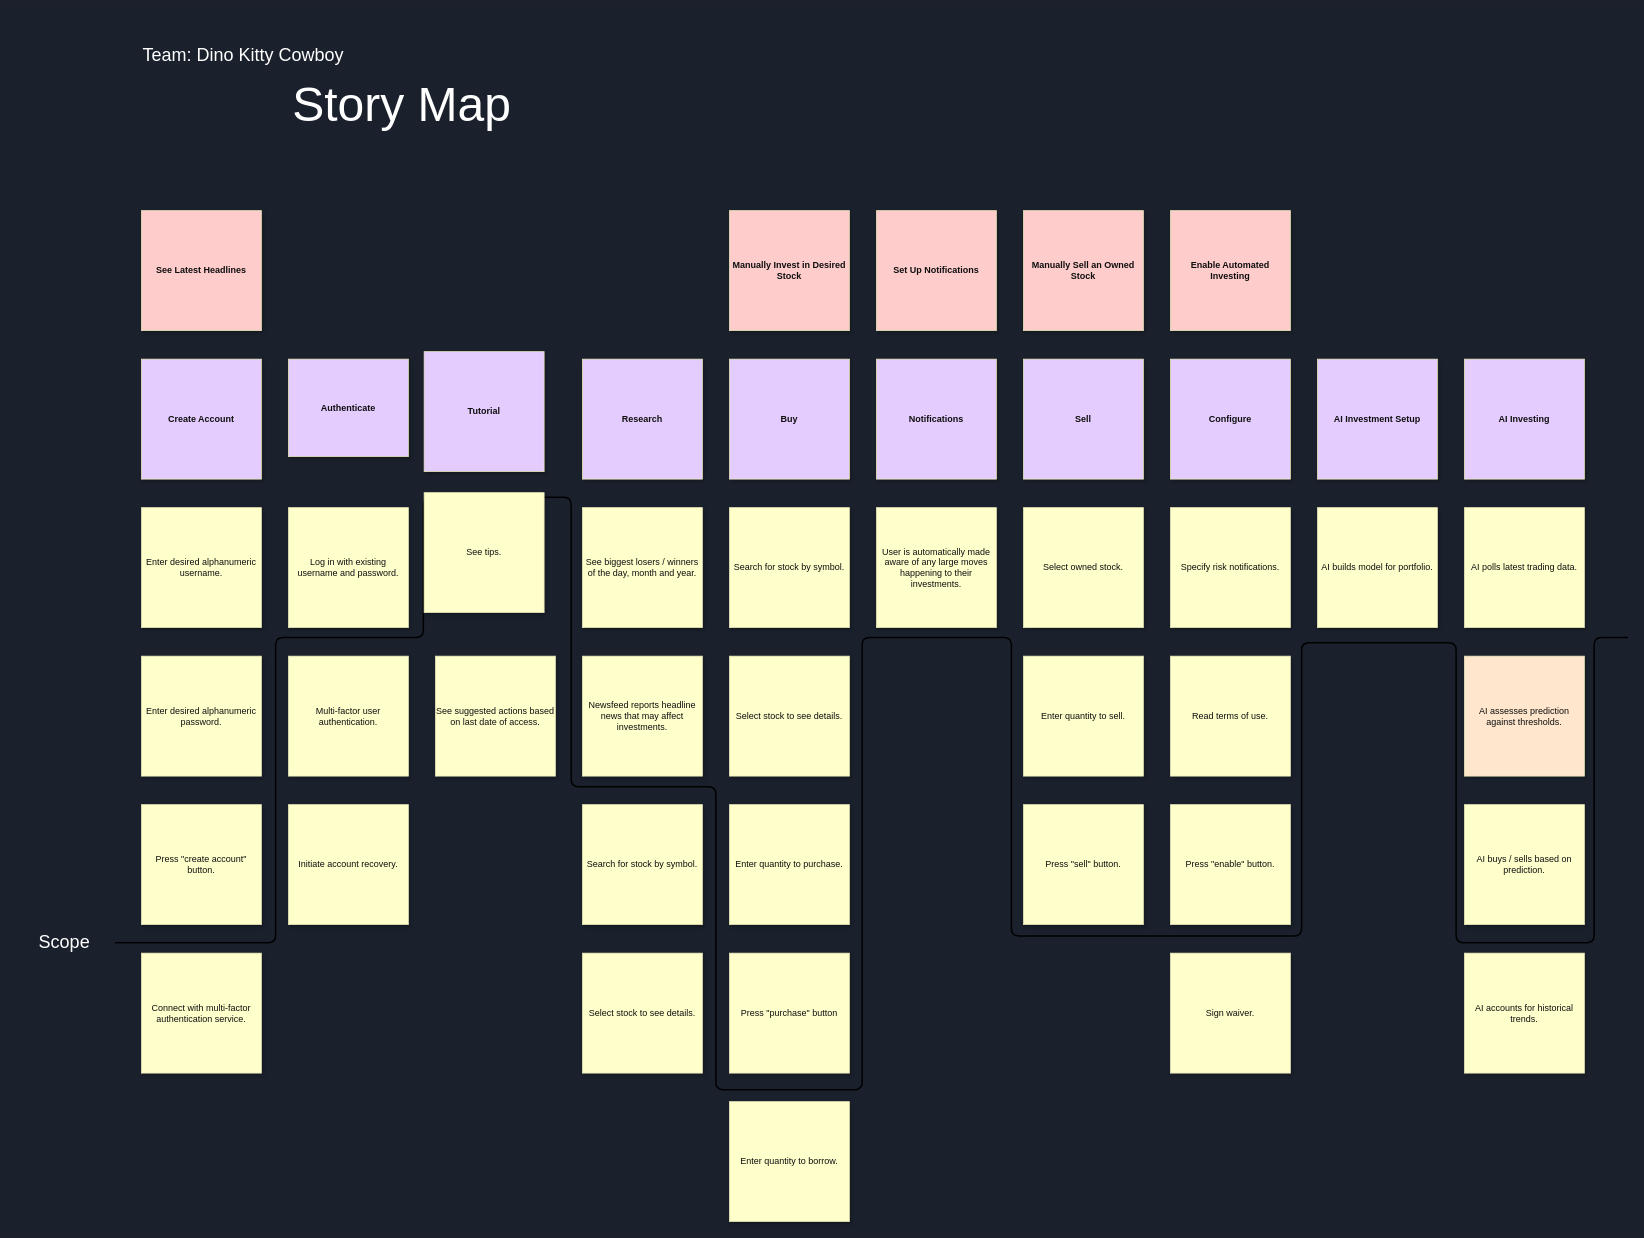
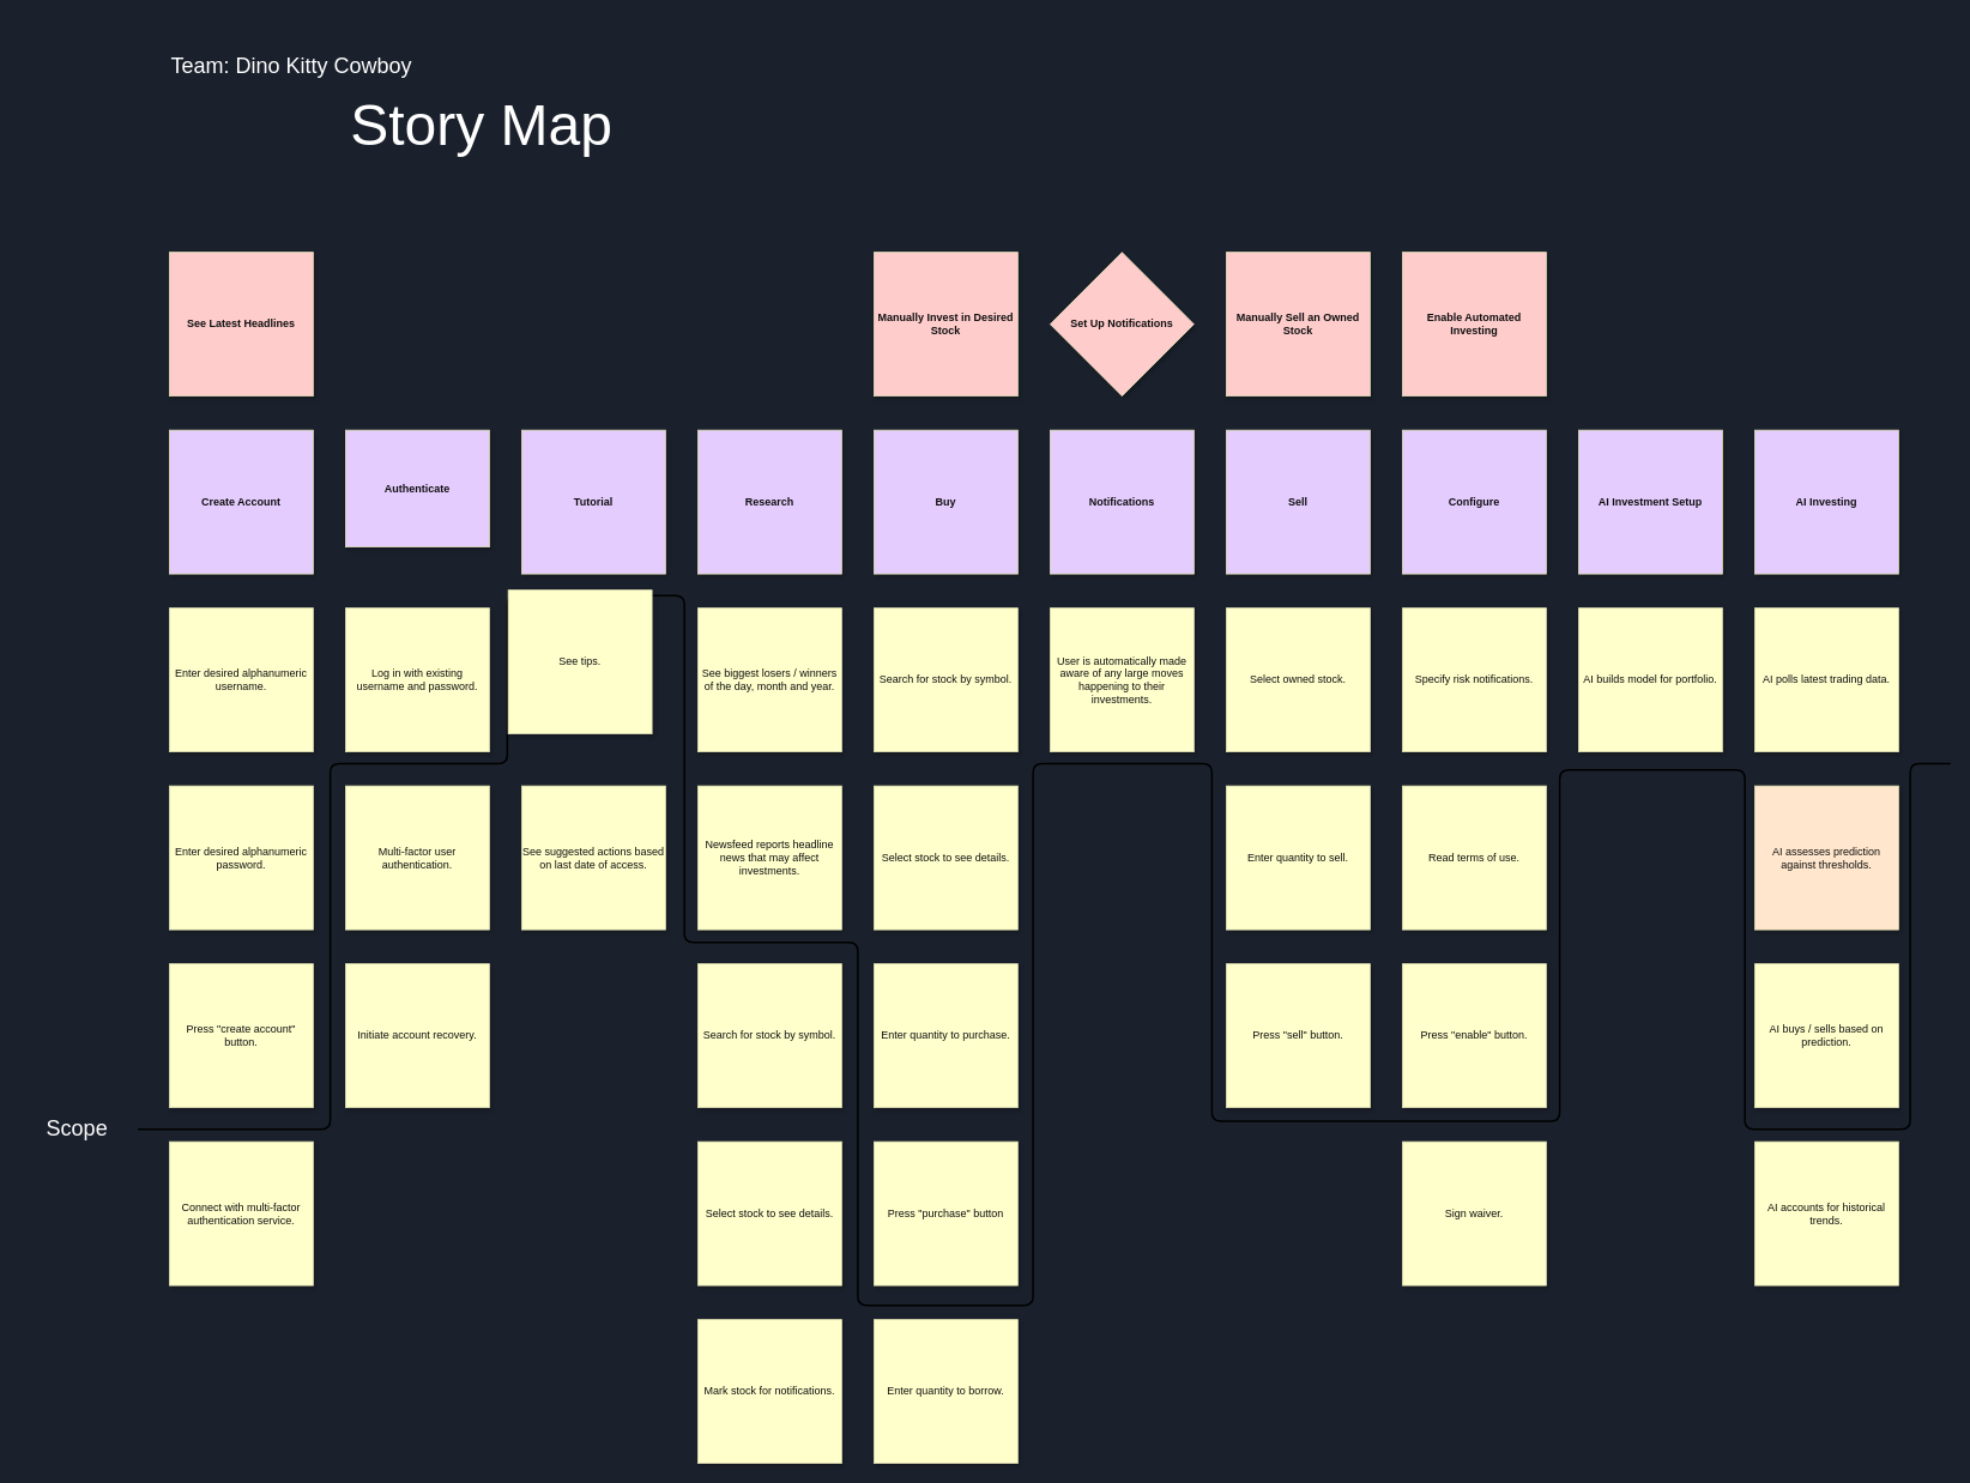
  <mxCell id="0" />
  <mxCell id="1" parent="0" />
  <mxCell id="2" value="&lt;font color=&quot;#0f0f0f&quot;&gt;Authenticate&lt;/font&gt;" style="whiteSpace=wrap;html=1;aspect=fixed;fillColor=#E5CCFF;shadow=1;rounded=0;strokeColor=#E6E6B8;fontStyle=1" vertex="1" parent="1"><mxGeometry x="384" y="478" width="160" height="130" as="geometry" /></mxCell>
  <mxCell id="3" value="&lt;font color=&quot;#0f0f0f&quot;&gt;Research&lt;/font&gt;" style="whiteSpace=wrap;html=1;aspect=fixed;fillColor=#E5CCFF;shadow=1;rounded=0;strokeColor=#E6E6B8;fontStyle=1" vertex="1" parent="1"><mxGeometry x="776" y="478" width="160" height="160" as="geometry" /></mxCell>
  <mxCell id="4" value="&lt;font color=&quot;#0f0f0f&quot;&gt;Notifications&lt;/font&gt;" style="whiteSpace=wrap;html=1;aspect=fixed;fillColor=#E5CCFF;shadow=1;rounded=0;strokeColor=#E6E6B8;fontStyle=1" vertex="1" parent="1"><mxGeometry x="1168" y="478" width="160" height="160" as="geometry" /></mxCell>
  <mxCell id="5" value="&lt;font color=&quot;#0f0f0f&quot;&gt;Enter desired alphanumeric username.&lt;/font&gt;" style="whiteSpace=wrap;html=1;aspect=fixed;fillColor=#FFFFCC;shadow=1;rounded=0;strokeColor=#E6E6B8;fontStyle=0" vertex="1" parent="1"><mxGeometry x="188" y="676" width="160" height="160" as="geometry" /></mxCell>
  <mxCell id="6" value="&lt;font color=&quot;#0f0f0f&quot;&gt;Log in with existing username and password.&lt;/font&gt;" style="whiteSpace=wrap;html=1;aspect=fixed;fillColor=#FFFFCC;shadow=1;rounded=0;strokeColor=#E6E6B8;fontStyle=0" vertex="1" parent="1"><mxGeometry x="384" y="676" width="160" height="160" as="geometry" /></mxCell>
  <mxCell id="7" value="&lt;font color=&quot;#0f0f0f&quot;&gt;See biggest losers / winners of the day, month and year.&lt;/font&gt;" style="whiteSpace=wrap;html=1;aspect=fixed;fillColor=#FFFFCC;shadow=1;rounded=0;strokeColor=#E6E6B8;fontStyle=0" vertex="1" parent="1"><mxGeometry x="776" y="676" width="160" height="160" as="geometry" /></mxCell>
  <mxCell id="8" value="&lt;font color=&quot;#0f0f0f&quot;&gt;Newsfeed reports headline news that may affect investments.&lt;/font&gt;" style="whiteSpace=wrap;html=1;aspect=fixed;fillColor=#FFFFCC;shadow=1;rounded=0;strokeColor=#E6E6B8;fontStyle=0" vertex="1" parent="1"><mxGeometry x="776" y="874" width="160" height="160" as="geometry" /></mxCell>
  <mxCell id="9" value="&lt;font color=&quot;#0f0f0f&quot;&gt;Search for stock by symbol.&lt;/font&gt;" style="whiteSpace=wrap;html=1;aspect=fixed;fillColor=#FFFFCC;shadow=1;rounded=0;strokeColor=#E6E6B8;fontStyle=0" vertex="1" parent="1"><mxGeometry x="972" y="676" width="160" height="160" as="geometry" /></mxCell>
  <mxCell id="10" value="&lt;font color=&quot;#0f0f0f&quot;&gt;User is automatically made aware of any large moves happening to their investments.&lt;/font&gt;" style="whiteSpace=wrap;html=1;aspect=fixed;fillColor=#FFFFCC;shadow=1;rounded=0;strokeColor=#E6E6B8;fontStyle=0" vertex="1" parent="1"><mxGeometry x="1168" y="676" width="160" height="160" as="geometry" /></mxCell>
  <mxCell id="11" value="Story Map" style="text;html=1;align=center;verticalAlign=middle;resizable=0;points=[];autosize=1;strokeColor=none;fillColor=none;fontSize=64;fontColor=#FFFFFF;" vertex="1" parent="1"><mxGeometry x="384" y="98" width="302" height="81" as="geometry" /></mxCell>
  <mxCell id="12" value="&lt;font color=&quot;#0f0f0f&quot;&gt;Multi-factor user authentication.&lt;/font&gt;" style="whiteSpace=wrap;html=1;aspect=fixed;fillColor=#FFFFCC;shadow=1;rounded=0;strokeColor=#E6E6B8;fontStyle=0" vertex="1" parent="1"><mxGeometry x="384" y="874" width="160" height="160" as="geometry" /></mxCell>
  <mxCell id="13" value="&lt;font color=&quot;#0f0f0f&quot;&gt;Create Account&lt;/font&gt;" style="whiteSpace=wrap;html=1;aspect=fixed;fillColor=#E5CCFF;shadow=1;rounded=0;strokeColor=#E6E6B8;fontStyle=1" vertex="1" parent="1"><mxGeometry x="188" y="478" width="160" height="160" as="geometry" /></mxCell>
  <mxCell id="14" value="&lt;font color=&quot;#0f0f0f&quot;&gt;Initiate account recovery.&lt;/font&gt;" style="whiteSpace=wrap;html=1;aspect=fixed;fillColor=#FFFFCC;shadow=1;rounded=0;strokeColor=#E6E6B8;fontStyle=0" vertex="1" parent="1"><mxGeometry x="384" y="1072" width="160" height="160" as="geometry" /></mxCell>
  <mxCell id="15" value="&lt;font color=&quot;#0f0f0f&quot;&gt;Enter desired alphanumeric password.&lt;/font&gt;" style="whiteSpace=wrap;html=1;aspect=fixed;fillColor=#FFFFCC;shadow=1;rounded=0;strokeColor=#E6E6B8;fontStyle=0" vertex="1" parent="1"><mxGeometry x="188" y="874" width="160" height="160" as="geometry" /></mxCell>
  <mxCell id="16" value="&lt;font color=&quot;#0f0f0f&quot;&gt;Connect with multi-factor authentication service.&lt;/font&gt;" style="whiteSpace=wrap;html=1;aspect=fixed;fillColor=#FFFFCC;shadow=1;rounded=0;strokeColor=#E6E6B8;fontStyle=0" vertex="1" parent="1"><mxGeometry x="188" y="1270" width="160" height="160" as="geometry" /></mxCell>
  <mxCell id="17" value="&lt;font color=&quot;#0f0f0f&quot;&gt;Press &quot;create account&quot; button.&lt;/font&gt;" style="whiteSpace=wrap;html=1;aspect=fixed;fillColor=#FFFFCC;shadow=1;rounded=0;strokeColor=#E6E6B8;fontStyle=0" vertex="1" parent="1"><mxGeometry x="188" y="1072" width="160" height="160" as="geometry" /></mxCell>
  <mxCell id="18" value="&lt;font color=&quot;#0f0f0f&quot;&gt;See Latest Headlines&lt;/font&gt;" style="whiteSpace=wrap;html=1;aspect=fixed;fillColor=#FFCCCC;shadow=1;rounded=0;strokeColor=#E6E6B8;fontStyle=1" vertex="1" parent="1"><mxGeometry x="188" y="280" width="160" height="160" as="geometry" /></mxCell>
  <mxCell id="19" value="" style="endArrow=none;html=1;fontSize=64;fontColor=#FFFFFF;strokeWidth=2;" edge="1" parent="1"><mxGeometry width="50" height="50" relative="1" as="geometry"><mxPoint x="153" y="1256" as="sourcePoint" /><mxPoint x="2170" y="849" as="targetPoint" /><Array as="points"><mxPoint x="367" y="1256" /><mxPoint x="367" y="849" /><mxPoint x="564" y="849" /><mxPoint x="564" y="662" /><mxPoint x="761" y="662" /><mxPoint x="761" y="1048" /><mxPoint x="954" y="1048" /><mxPoint x="954" y="1452" /><mxPoint x="1149" y="1452" /><mxPoint x="1149" y="849" /><mxPoint x="1348" y="849" /><mxPoint x="1348" y="1247" /><mxPoint x="1537" y="1247" /><mxPoint x="1735" y="1247" /><mxPoint x="1735" y="856" /><mxPoint x="1941" y="856" /><mxPoint x="1941" y="1256" /><mxPoint x="2125" y="1256" /><mxPoint x="2125" y="849" /></Array></mxGeometry></mxCell>
- <mxCell id="20" value="&lt;font color=&quot;#0f0f0f&quot;&gt;Set Up Notifications&lt;/font&gt;" style="whiteSpace=wrap;html=1;aspect=fixed;fillColor=#FFCCCC;shadow=1;rounded=0;strokeColor=#E6E6B8;fontStyle=1" vertex="1" parent="1"><mxGeometry x="1168" y="280" width="160" height="160" as="geometry" /></mxCell>
+ <mxCell id="20" value="&lt;font color=&quot;#0f0f0f&quot;&gt;Set Up Notifications&lt;/font&gt;" style="rhombus;whiteSpace=wrap;html=1;aspect=fixed;fillColor=#FFCCCC;shadow=1;strokeColor=#E6E6B8;fontStyle=1;" vertex="1" parent="1"><mxGeometry x="1168" y="280" width="160" height="160" as="geometry" /></mxCell>
  <mxCell id="21" value="&lt;font color=&quot;#0f0f0f&quot;&gt;Manually Invest in Desired Stock&lt;/font&gt;" style="whiteSpace=wrap;html=1;aspect=fixed;fillColor=#FFCCCC;shadow=1;rounded=0;strokeColor=#E6E6B8;fontStyle=1" vertex="1" parent="1"><mxGeometry x="972" y="280" width="160" height="160" as="geometry" /></mxCell>
  <mxCell id="22" value="&lt;font color=&quot;#0f0f0f&quot;&gt;Buy&lt;/font&gt;" style="whiteSpace=wrap;html=1;aspect=fixed;fillColor=#E5CCFF;shadow=1;rounded=0;strokeColor=#E6E6B8;fontStyle=1" vertex="1" parent="1"><mxGeometry x="972" y="478" width="160" height="160" as="geometry" /></mxCell>
  <mxCell id="23" value="&lt;font color=&quot;#0f0f0f&quot;&gt;Select stock to see details.&lt;/font&gt;" style="whiteSpace=wrap;html=1;aspect=fixed;fillColor=#FFFFCC;shadow=1;rounded=0;strokeColor=#E6E6B8;fontStyle=0" vertex="1" parent="1"><mxGeometry x="972" y="874" width="160" height="160" as="geometry" /></mxCell>
  <mxCell id="24" value="&lt;font color=&quot;#0f0f0f&quot;&gt;Enter quantity to purchase.&lt;/font&gt;" style="whiteSpace=wrap;html=1;aspect=fixed;fillColor=#FFFFCC;shadow=1;rounded=0;strokeColor=#E6E6B8;fontStyle=0" vertex="1" parent="1"><mxGeometry x="972" y="1072" width="160" height="160" as="geometry" /></mxCell>
  <mxCell id="25" value="&lt;font color=&quot;#0f0f0f&quot;&gt;Press &quot;purchase&quot; button&lt;/font&gt;" style="whiteSpace=wrap;html=1;aspect=fixed;fillColor=#FFFFCC;shadow=1;rounded=0;strokeColor=#E6E6B8;fontStyle=0" vertex="1" parent="1"><mxGeometry x="972" y="1270" width="160" height="160" as="geometry" /></mxCell>
  <mxCell id="26" value="&lt;font color=&quot;#0f0f0f&quot;&gt;Manually Sell an Owned Stock&lt;/font&gt;" style="whiteSpace=wrap;html=1;aspect=fixed;fillColor=#FFCCCC;shadow=1;rounded=0;strokeColor=#E6E6B8;fontStyle=1" vertex="1" parent="1"><mxGeometry x="1364" y="280" width="160" height="160" as="geometry" /></mxCell>
  <mxCell id="27" value="&lt;font color=&quot;#0f0f0f&quot;&gt;Sell&lt;/font&gt;" style="whiteSpace=wrap;html=1;aspect=fixed;fillColor=#E5CCFF;shadow=1;rounded=0;strokeColor=#E6E6B8;fontStyle=1" vertex="1" parent="1"><mxGeometry x="1364" y="478" width="160" height="160" as="geometry" /></mxCell>
  <mxCell id="28" value="&lt;font color=&quot;#0f0f0f&quot;&gt;Select owned stock.&lt;/font&gt;" style="whiteSpace=wrap;html=1;aspect=fixed;fillColor=#FFFFCC;shadow=1;rounded=0;strokeColor=#E6E6B8;fontStyle=0" vertex="1" parent="1"><mxGeometry x="1364" y="676" width="160" height="160" as="geometry" /></mxCell>
  <mxCell id="29" value="&lt;font color=&quot;#0f0f0f&quot;&gt;Enter quantity to sell.&lt;/font&gt;" style="whiteSpace=wrap;html=1;aspect=fixed;fillColor=#FFFFCC;shadow=1;rounded=0;strokeColor=#E6E6B8;fontStyle=0" vertex="1" parent="1"><mxGeometry x="1364" y="874" width="160" height="160" as="geometry" /></mxCell>
  <mxCell id="30" value="&lt;font color=&quot;#0f0f0f&quot;&gt;Press &quot;sell&quot; button.&lt;/font&gt;" style="whiteSpace=wrap;html=1;aspect=fixed;fillColor=#FFFFCC;shadow=1;rounded=0;strokeColor=#E6E6B8;fontStyle=0" vertex="1" parent="1"><mxGeometry x="1364" y="1072" width="160" height="160" as="geometry" /></mxCell>
  <mxCell id="31" value="&lt;font color=&quot;#0f0f0f&quot;&gt;Enter quantity to borrow.&lt;/font&gt;" style="whiteSpace=wrap;html=1;aspect=fixed;fillColor=#FFFFCC;shadow=1;rounded=0;strokeColor=#E6E6B8;fontStyle=0" vertex="1" parent="1"><mxGeometry x="972" y="1468" width="160" height="160" as="geometry" /></mxCell>
- <mxCell id="32" value="&lt;font color=&quot;#0f0f0f&quot;&gt;Tutorial&lt;/font&gt;" style="whiteSpace=wrap;html=1;aspect=fixed;fillColor=#E5CCFF;shadow=1;rounded=0;strokeColor=#E6E6B8;fontStyle=1" vertex="1" parent="1"><mxGeometry x="565" y="468" width="160" height="160" as="geometry" /></mxCell>
+ <mxCell id="32" value="&lt;font color=&quot;#0f0f0f&quot;&gt;Tutorial&lt;/font&gt;" style="whiteSpace=wrap;html=1;aspect=fixed;fillColor=#E5CCFF;shadow=1;rounded=0;strokeColor=#E6E6B8;fontStyle=1" vertex="1" parent="1"><mxGeometry x="580" y="478" width="160" height="160" as="geometry" /></mxCell>
  <mxCell id="33" value="&lt;font color=&quot;#0f0f0f&quot;&gt;See tips.&lt;/font&gt;" style="whiteSpace=wrap;html=1;aspect=fixed;fillColor=#FFFFCC;shadow=1;rounded=0;strokeColor=#E6E6B8;fontStyle=0" vertex="1" parent="1"><mxGeometry x="565" y="656" width="160" height="160" as="geometry" /></mxCell>
  <mxCell id="34" value="&lt;font color=&quot;#0f0f0f&quot;&gt;See suggested actions based on last date of access.&lt;/font&gt;" style="whiteSpace=wrap;html=1;aspect=fixed;fillColor=#FFFFCC;shadow=1;rounded=0;strokeColor=#E6E6B8;fontStyle=0" vertex="1" parent="1"><mxGeometry x="580" y="874" width="160" height="160" as="geometry" /></mxCell>
  <mxCell id="35" value="&lt;font color=&quot;#0f0f0f&quot;&gt;Enable Automated Investing&lt;/font&gt;" style="whiteSpace=wrap;html=1;aspect=fixed;fillColor=#FFCCCC;shadow=1;rounded=0;strokeColor=#E6E6B8;fontStyle=1" vertex="1" parent="1"><mxGeometry x="1560" y="280" width="160" height="160" as="geometry" /></mxCell>
  <mxCell id="36" value="&lt;font color=&quot;#0f0f0f&quot;&gt;Configure&lt;/font&gt;" style="whiteSpace=wrap;html=1;aspect=fixed;fillColor=#E5CCFF;shadow=1;rounded=0;strokeColor=#E6E6B8;fontStyle=1" vertex="1" parent="1"><mxGeometry x="1560" y="478" width="160" height="160" as="geometry" /></mxCell>
  <mxCell id="37" value="&lt;font color=&quot;#0f0f0f&quot;&gt;Specify risk notifications.&lt;/font&gt;" style="whiteSpace=wrap;html=1;aspect=fixed;fillColor=#FFFFCC;shadow=1;rounded=0;strokeColor=#E6E6B8;fontStyle=0" vertex="1" parent="1"><mxGeometry x="1560" y="676" width="160" height="160" as="geometry" /></mxCell>
  <mxCell id="38" value="&lt;font color=&quot;#0f0f0f&quot;&gt;Read terms of use.&lt;/font&gt;" style="whiteSpace=wrap;html=1;aspect=fixed;fillColor=#FFFFCC;shadow=1;rounded=0;strokeColor=#E6E6B8;fontStyle=0" vertex="1" parent="1"><mxGeometry x="1560" y="874" width="160" height="160" as="geometry" /></mxCell>
  <mxCell id="39" value="&lt;font color=&quot;#0f0f0f&quot;&gt;Press &quot;enable&quot; button.&lt;/font&gt;" style="whiteSpace=wrap;html=1;aspect=fixed;fillColor=#FFFFCC;shadow=1;rounded=0;strokeColor=#E6E6B8;fontStyle=0" vertex="1" parent="1"><mxGeometry x="1560" y="1072" width="160" height="160" as="geometry" /></mxCell>
  <mxCell id="40" value="&lt;font color=&quot;#0f0f0f&quot;&gt;Sign waiver.&lt;/font&gt;" style="whiteSpace=wrap;html=1;aspect=fixed;fillColor=#FFFFCC;shadow=1;rounded=0;strokeColor=#E6E6B8;fontStyle=0" vertex="1" parent="1"><mxGeometry x="1560" y="1270" width="160" height="160" as="geometry" /></mxCell>
  <mxCell id="41" value="&lt;font color=&quot;#0f0f0f&quot;&gt;AI Investment Setup&lt;/font&gt;" style="whiteSpace=wrap;html=1;aspect=fixed;fillColor=#E5CCFF;shadow=1;rounded=0;strokeColor=#E6E6B8;fontStyle=1" vertex="1" parent="1"><mxGeometry x="1756" y="478" width="160" height="160" as="geometry" /></mxCell>
  <mxCell id="42" value="&lt;span style=&quot;color: rgb(15 , 15 , 15)&quot;&gt;AI builds model for portfolio.&lt;/span&gt;" style="whiteSpace=wrap;html=1;aspect=fixed;fillColor=#FFFFCC;shadow=1;rounded=0;strokeColor=#E6E6B8;fontStyle=0" vertex="1" parent="1"><mxGeometry x="1756" y="676" width="160" height="160" as="geometry" /></mxCell>
  <mxCell id="43" value="&lt;span style=&quot;color: rgb(15 , 15 , 15)&quot;&gt;AI polls latest trading data.&lt;/span&gt;" style="whiteSpace=wrap;html=1;aspect=fixed;fillColor=#FFFFCC;shadow=1;rounded=0;strokeColor=#E6E6B8;fontStyle=0" vertex="1" parent="1"><mxGeometry x="1952" y="676" width="160" height="160" as="geometry" /></mxCell>
  <mxCell id="44" value="&lt;span style=&quot;color: rgb(15 , 15 , 15)&quot;&gt;AI assesses prediction against thresholds.&lt;/span&gt;" style="whiteSpace=wrap;html=1;aspect=fixed;fillColor=#ffe6cc;shadow=1;rounded=0;strokeColor=#E6E6B8;fontStyle=0;" vertex="1" parent="1"><mxGeometry x="1952" y="874" width="160" height="160" as="geometry" /></mxCell>
  <mxCell id="45" value="&lt;span style=&quot;color: rgb(15 , 15 , 15)&quot;&gt;AI buys / sells based on prediction.&lt;/span&gt;" style="whiteSpace=wrap;html=1;aspect=fixed;fillColor=#FFFFCC;shadow=1;rounded=0;strokeColor=#E6E6B8;fontStyle=0" vertex="1" parent="1"><mxGeometry x="1952" y="1072" width="160" height="160" as="geometry" /></mxCell>
  <mxCell id="46" value="&lt;span style=&quot;color: rgb(15 , 15 , 15)&quot;&gt;AI accounts for historical trends.&lt;/span&gt;" style="whiteSpace=wrap;html=1;aspect=fixed;fillColor=#FFFFCC;shadow=1;rounded=0;strokeColor=#E6E6B8;fontStyle=0" vertex="1" parent="1"><mxGeometry x="1952" y="1270" width="160" height="160" as="geometry" /></mxCell>
  <mxCell id="47" value="&lt;font color=&quot;#0f0f0f&quot;&gt;AI Investing&lt;/font&gt;" style="whiteSpace=wrap;html=1;aspect=fixed;fillColor=#E5CCFF;shadow=1;rounded=0;strokeColor=#E6E6B8;fontStyle=1" vertex="1" parent="1"><mxGeometry x="1952" y="478" width="160" height="160" as="geometry" /></mxCell>
  <mxCell id="48" value="&lt;font color=&quot;#0f0f0f&quot;&gt;Search for stock by symbol.&lt;/font&gt;" style="whiteSpace=wrap;html=1;aspect=fixed;fillColor=#FFFFCC;shadow=1;rounded=0;strokeColor=#E6E6B8;fontStyle=0" vertex="1" parent="1"><mxGeometry x="776" y="1072" width="160" height="160" as="geometry" /></mxCell>
  <mxCell id="49" value="&lt;font color=&quot;#0f0f0f&quot;&gt;Select stock to see details.&lt;/font&gt;" style="whiteSpace=wrap;html=1;aspect=fixed;fillColor=#FFFFCC;shadow=1;rounded=0;strokeColor=#E6E6B8;fontStyle=0" vertex="1" parent="1"><mxGeometry x="776" y="1270" width="160" height="160" as="geometry" /></mxCell>
+ <mxCell id="50" value="&lt;font color=&quot;#0f0f0f&quot;&gt;Mark stock for notifications.&lt;/font&gt;" style="whiteSpace=wrap;html=1;aspect=fixed;fillColor=#FFFFCC;shadow=1;rounded=0;strokeColor=#E6E6B8;fontStyle=0" vertex="1" parent="1"><mxGeometry x="776" y="1468" width="160" height="160" as="geometry" /></mxCell>
  <mxCell id="51" value="&lt;font style=&quot;font-size: 24px&quot;&gt;Team: Dino Kitty Cowboy&lt;/font&gt;" style="text;html=1;strokeColor=none;fillColor=none;align=left;verticalAlign=middle;whiteSpace=wrap;rounded=0;shadow=1;fontSize=64;fontColor=#FFFFFF;" vertex="1" parent="1"><mxGeometry x="188" y="20" width="277" height="77" as="geometry" /></mxCell>
  <mxCell id="52" value="Scope" style="text;html=1;strokeColor=none;fillColor=none;align=center;verticalAlign=middle;whiteSpace=wrap;rounded=0;shadow=1;fontSize=24;fontColor=#FFFFFF;" vertex="1" parent="1"><mxGeometry x="20" y="1240" width="131" height="30" as="geometry" /></mxCell>
